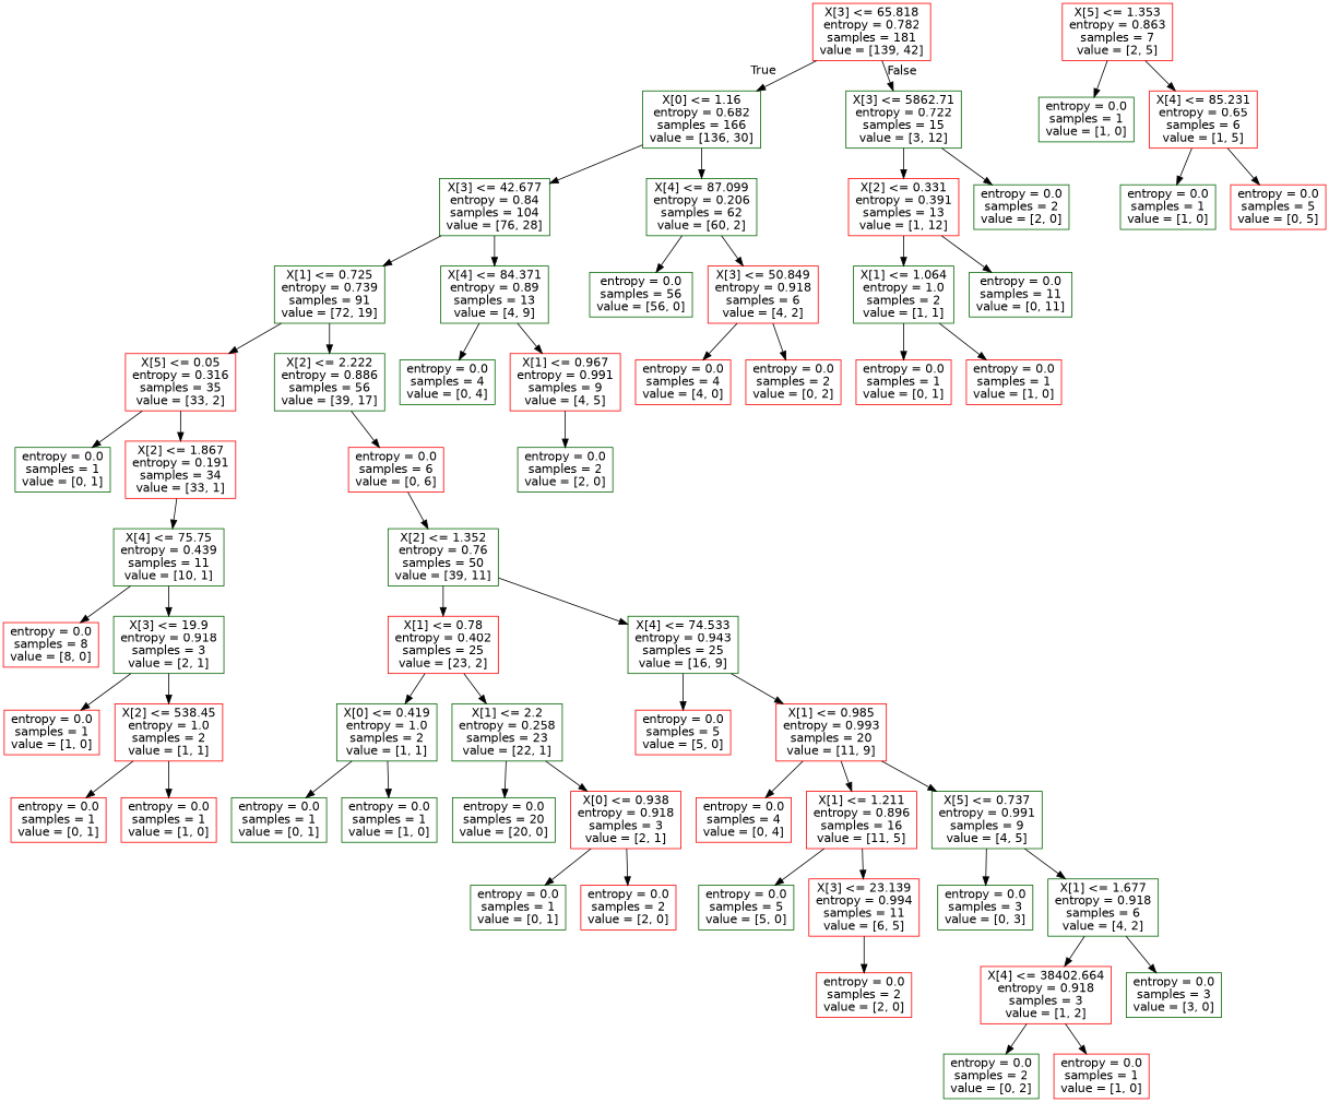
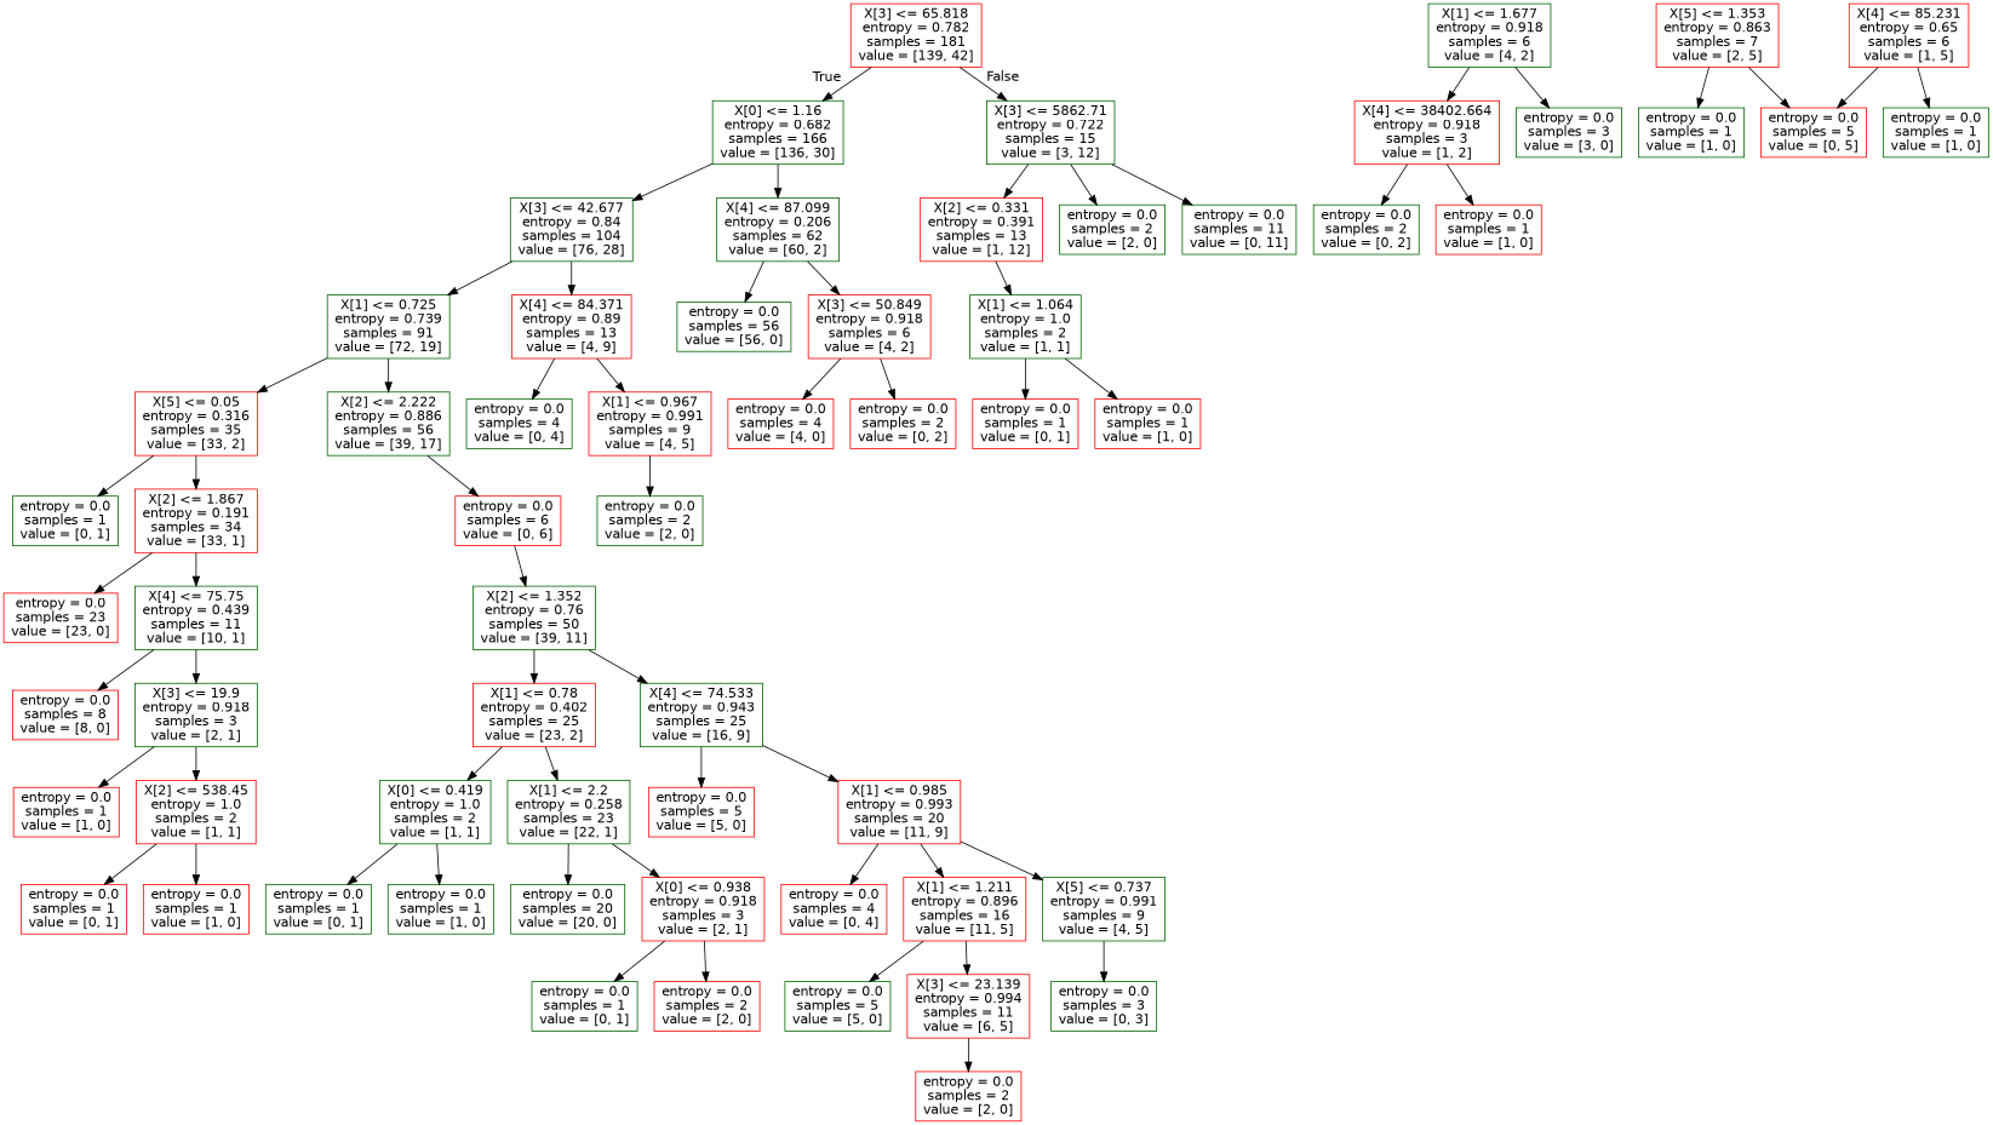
  digraph {
    fontname="DejaVu Sans"
    node [color=darkgreen fontname="DejaVu Sans" shape=box]
    edge [fontname="DejaVu Sans"]
    n1 [color=red label="X[3] <= 65.818\nentropy = 0.782\nsamples = 181\nvalue = [139, 42]"]
    n2 [label="X[0] <= 1.16\nentropy = 0.682\nsamples = 166\nvalue = [136, 30]"]
    n3 [label="X[3] <= 5862.71\nentropy = 0.722\nsamples = 15\nvalue = [3, 12]"]
    n4 [label="X[3] <= 42.677\nentropy = 0.84\nsamples = 104\nvalue = [76, 28]"]
    n5 [label="X[4] <= 87.099\nentropy = 0.206\nsamples = 62\nvalue = [60, 2]"]
    n6 [color=red label="X[2] <= 0.331\nentropy = 0.391\nsamples = 13\nvalue = [1, 12]"]
    n7 [label="entropy = 0.0\nsamples = 2\nvalue = [2, 0]"]
    n8 [label="X[1] <= 0.725\nentropy = 0.739\nsamples = 91\nvalue = [72, 19]"]
-   n9 [label="X[4] <= 84.371\nentropy = 0.89\nsamples = 13\nvalue = [4, 9]"]
+   n9 [color=red label="X[4] <= 84.371\nentropy = 0.89\nsamples = 13\nvalue = [4, 9]"]
    n10 [label="entropy = 0.0\nsamples = 56\nvalue = [56, 0]"]
    n11 [color=red label="X[3] <= 50.849\nentropy = 0.918\nsamples = 6\nvalue = [4, 2]"]
    n12 [color=red label="X[5] <= 0.05\nentropy = 0.316\nsamples = 35\nvalue = [33, 2]"]
    n13 [label="X[2] <= 2.222\nentropy = 0.886\nsamples = 56\nvalue = [39, 17]"]
    n14 [label="entropy = 0.0\nsamples = 4\nvalue = [0, 4]"]
    n15 [color=red label="X[1] <= 0.967\nentropy = 0.991\nsamples = 9\nvalue = [4, 5]"]
    n16 [label="entropy = 0.0\nsamples = 1\nvalue = [0, 1]"]
    n17 [color=red label="X[2] <= 1.867\nentropy = 0.191\nsamples = 34\nvalue = [33, 1]"]
    n18 [color=red label="entropy = 0.0\nsamples = 6\nvalue = [0, 6]"]
+   n19 [color=red label="entropy = 0.0\nsamples = 23\nvalue = [23, 0]"]
    n20 [label="X[4] <= 75.75\nentropy = 0.439\nsamples = 11\nvalue = [10, 1]"]
    n21 [color=red label="entropy = 0.0\nsamples = 8\nvalue = [8, 0]"]
    n22 [label="X[3] <= 19.9\nentropy = 0.918\nsamples = 3\nvalue = [2, 1]"]
    n23 [color=red label="entropy = 0.0\nsamples = 1\nvalue = [1, 0]"]
    n24 [color=red label="X[2] <= 538.45\nentropy = 1.0\nsamples = 2\nvalue = [1, 1]"]
    n25 [color=red label="entropy = 0.0\nsamples = 1\nvalue = [0, 1]"]
    n26 [color=red label="entropy = 0.0\nsamples = 1\nvalue = [1, 0]"]
    n27 [label="X[2] <= 1.352\nentropy = 0.76\nsamples = 50\nvalue = [39, 11]"]
    n28 [color=red label="X[1] <= 0.78\nentropy = 0.402\nsamples = 25\nvalue = [23, 2]"]
    n29 [label="X[4] <= 74.533\nentropy = 0.943\nsamples = 25\nvalue = [16, 9]"]
    n30 [label="X[0] <= 0.419\nentropy = 1.0\nsamples = 2\nvalue = [1, 1]"]
    n31 [label="X[1] <= 2.2\nentropy = 0.258\nsamples = 23\nvalue = [22, 1]"]
    n32 [color=red label="entropy = 0.0\nsamples = 5\nvalue = [5, 0]"]
    n33 [color=red label="X[1] <= 0.985\nentropy = 0.993\nsamples = 20\nvalue = [11, 9]"]
    n34 [label="entropy = 0.0\nsamples = 1\nvalue = [0, 1]"]
    n35 [label="entropy = 0.0\nsamples = 1\nvalue = [1, 0]"]
    n36 [label="entropy = 0.0\nsamples = 20\nvalue = [20, 0]"]
    n37 [color=red label="X[0] <= 0.938\nentropy = 0.918\nsamples = 3\nvalue = [2, 1]"]
    n38 [label="entropy = 0.0\nsamples = 1\nvalue = [0, 1]"]
    n39 [color=red label="entropy = 0.0\nsamples = 2\nvalue = [2, 0]"]
    n40 [color=red label="entropy = 0.0\nsamples = 4\nvalue = [0, 4]"]
    n41 [color=red label="X[1] <= 1.211\nentropy = 0.896\nsamples = 16\nvalue = [11, 5]"]
    n42 [label="X[5] <= 0.737\nentropy = 0.991\nsamples = 9\nvalue = [4, 5]"]
    n43 [label="entropy = 0.0\nsamples = 5\nvalue = [5, 0]"]
    n44 [color=red label="X[3] <= 23.139\nentropy = 0.994\nsamples = 11\nvalue = [6, 5]"]
    n45 [color=red label="entropy = 0.0\nsamples = 2\nvalue = [2, 0]"]
    n46 [label="entropy = 0.0\nsamples = 3\nvalue = [0, 3]"]
    n47 [label="X[1] <= 1.677\nentropy = 0.918\nsamples = 6\nvalue = [4, 2]"]
    n48 [color=red label="X[4] <= 38402.664\nentropy = 0.918\nsamples = 3\nvalue = [1, 2]"]
    n49 [label="entropy = 0.0\nsamples = 3\nvalue = [3, 0]"]
    n50 [label="entropy = 0.0\nsamples = 2\nvalue = [0, 2]"]
    n51 [color=red label="entropy = 0.0\nsamples = 1\nvalue = [1, 0]"]
    n52 [label="entropy = 0.0\nsamples = 2\nvalue = [2, 0]"]
    n53 [color=red label="X[5] <= 1.353\nentropy = 0.863\nsamples = 7\nvalue = [2, 5]"]
    n54 [label="entropy = 0.0\nsamples = 1\nvalue = [1, 0]"]
    n55 [color=red label="X[4] <= 85.231\nentropy = 0.65\nsamples = 6\nvalue = [1, 5]"]
    n56 [label="entropy = 0.0\nsamples = 1\nvalue = [1, 0]"]
    n57 [color=red label="entropy = 0.0\nsamples = 5\nvalue = [0, 5]"]
    n58 [color=red label="entropy = 0.0\nsamples = 4\nvalue = [4, 0]"]
    n59 [color=red label="entropy = 0.0\nsamples = 2\nvalue = [0, 2]"]
    n60 [label="X[1] <= 1.064\nentropy = 1.0\nsamples = 2\nvalue = [1, 1]"]
    n61 [label="entropy = 0.0\nsamples = 11\nvalue = [0, 11]"]
    n62 [color=red label="entropy = 0.0\nsamples = 1\nvalue = [0, 1]"]
    n63 [color=red label="entropy = 0.0\nsamples = 1\nvalue = [1, 0]"]
    n1 -> n2 [headlabel=True labelangle=45 labeldistance=2.5]
    n1 -> n3 [headlabel=False labelangle=-45 labeldistance=2.5]
    n2 -> n4
    n2 -> n5
    n3 -> n6
    n3 -> n7
    n4 -> n8
    n4 -> n9
    n5 -> n10
    n5 -> n11
    n6 -> n60
-   n6 -> n61
+   n3 -> n61
    n8 -> n12
    n8 -> n13
    n9 -> n14
    n9 -> n15
    n11 -> n58
    n11 -> n59
    n12 -> n16
    n12 -> n17
    n13 -> n18
    n15 -> n52
+   n17 -> n19
    n17 -> n20
    n18 -> n27
    n20 -> n21
    n20 -> n22
    n22 -> n23
    n22 -> n24
    n24 -> n25
    n24 -> n26
    n27 -> n28
    n27 -> n29
    n28 -> n30
    n28 -> n31
    n29 -> n32
    n29 -> n33
    n30 -> n34
    n30 -> n35
    n31 -> n36
    n31 -> n37
    n33 -> n40
    n33 -> n41
    n33 -> n42
    n37 -> n38
    n37 -> n39
    n41 -> n43
    n41 -> n44
    n42 -> n46
-   n42 -> n47
    n44 -> n45
    n47 -> n48
    n47 -> n49
    n48 -> n50
    n48 -> n51
    n53 -> n54
-   n53 -> n55
+   n53 -> n57
    n55 -> n56
    n55 -> n57
    n60 -> n62
    n60 -> n63
  }
